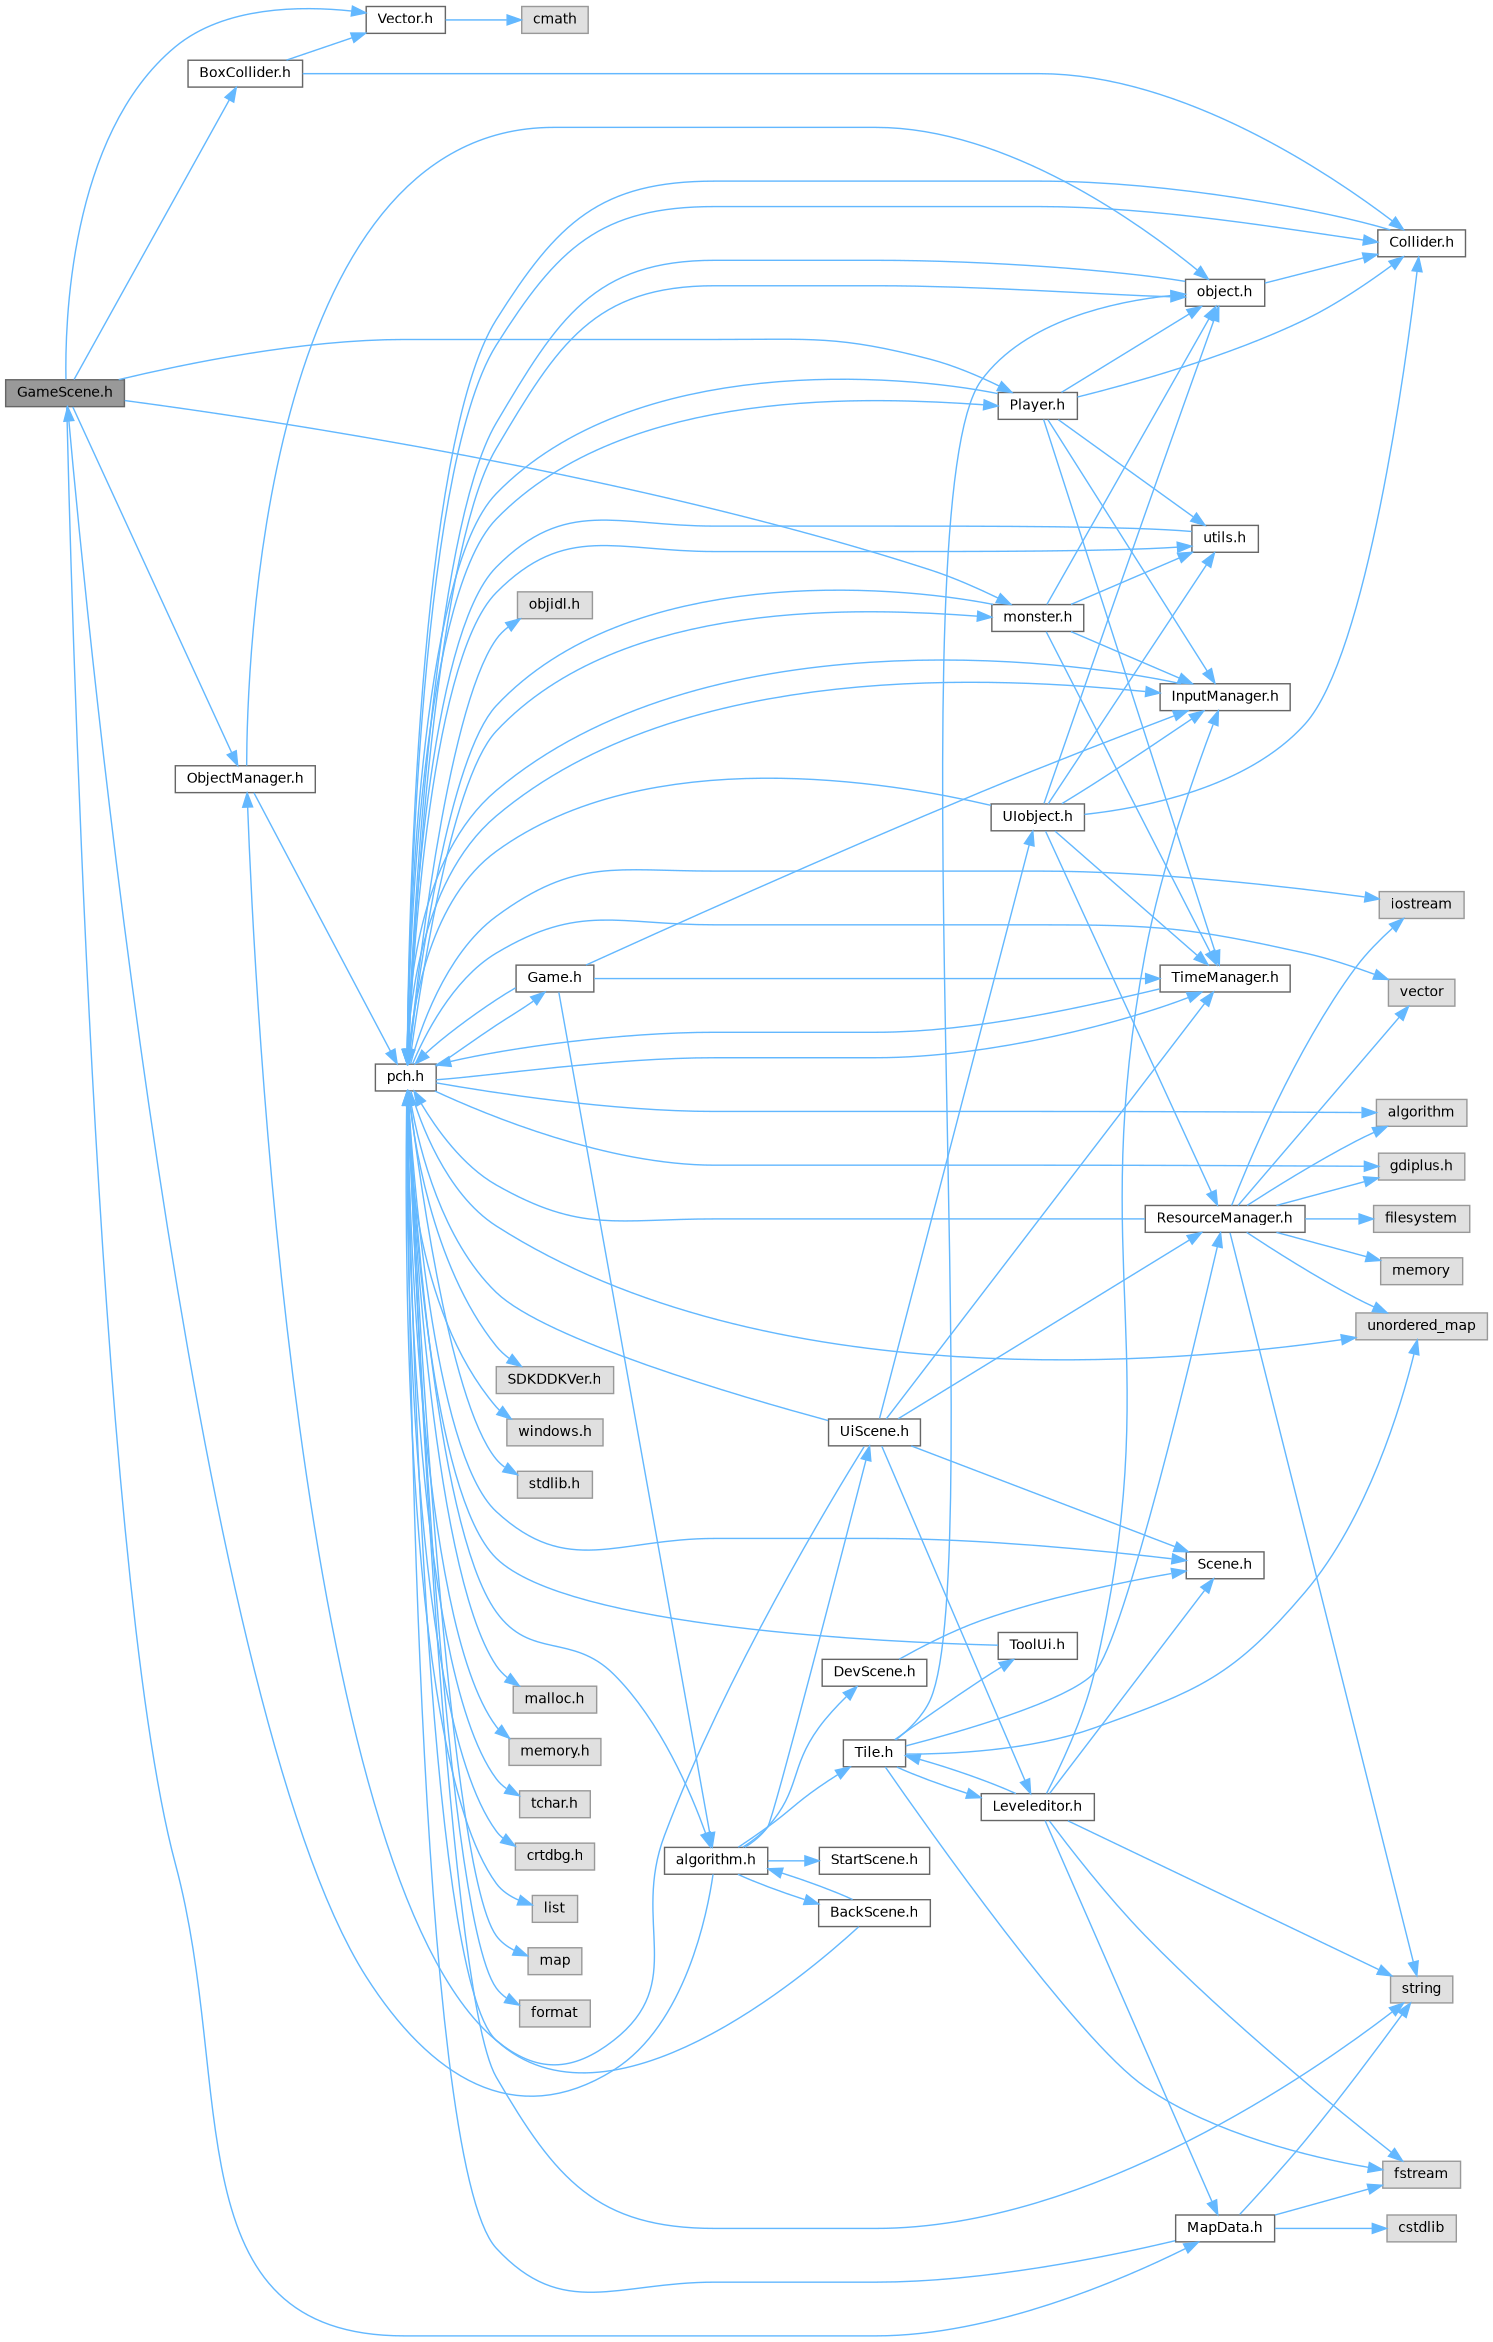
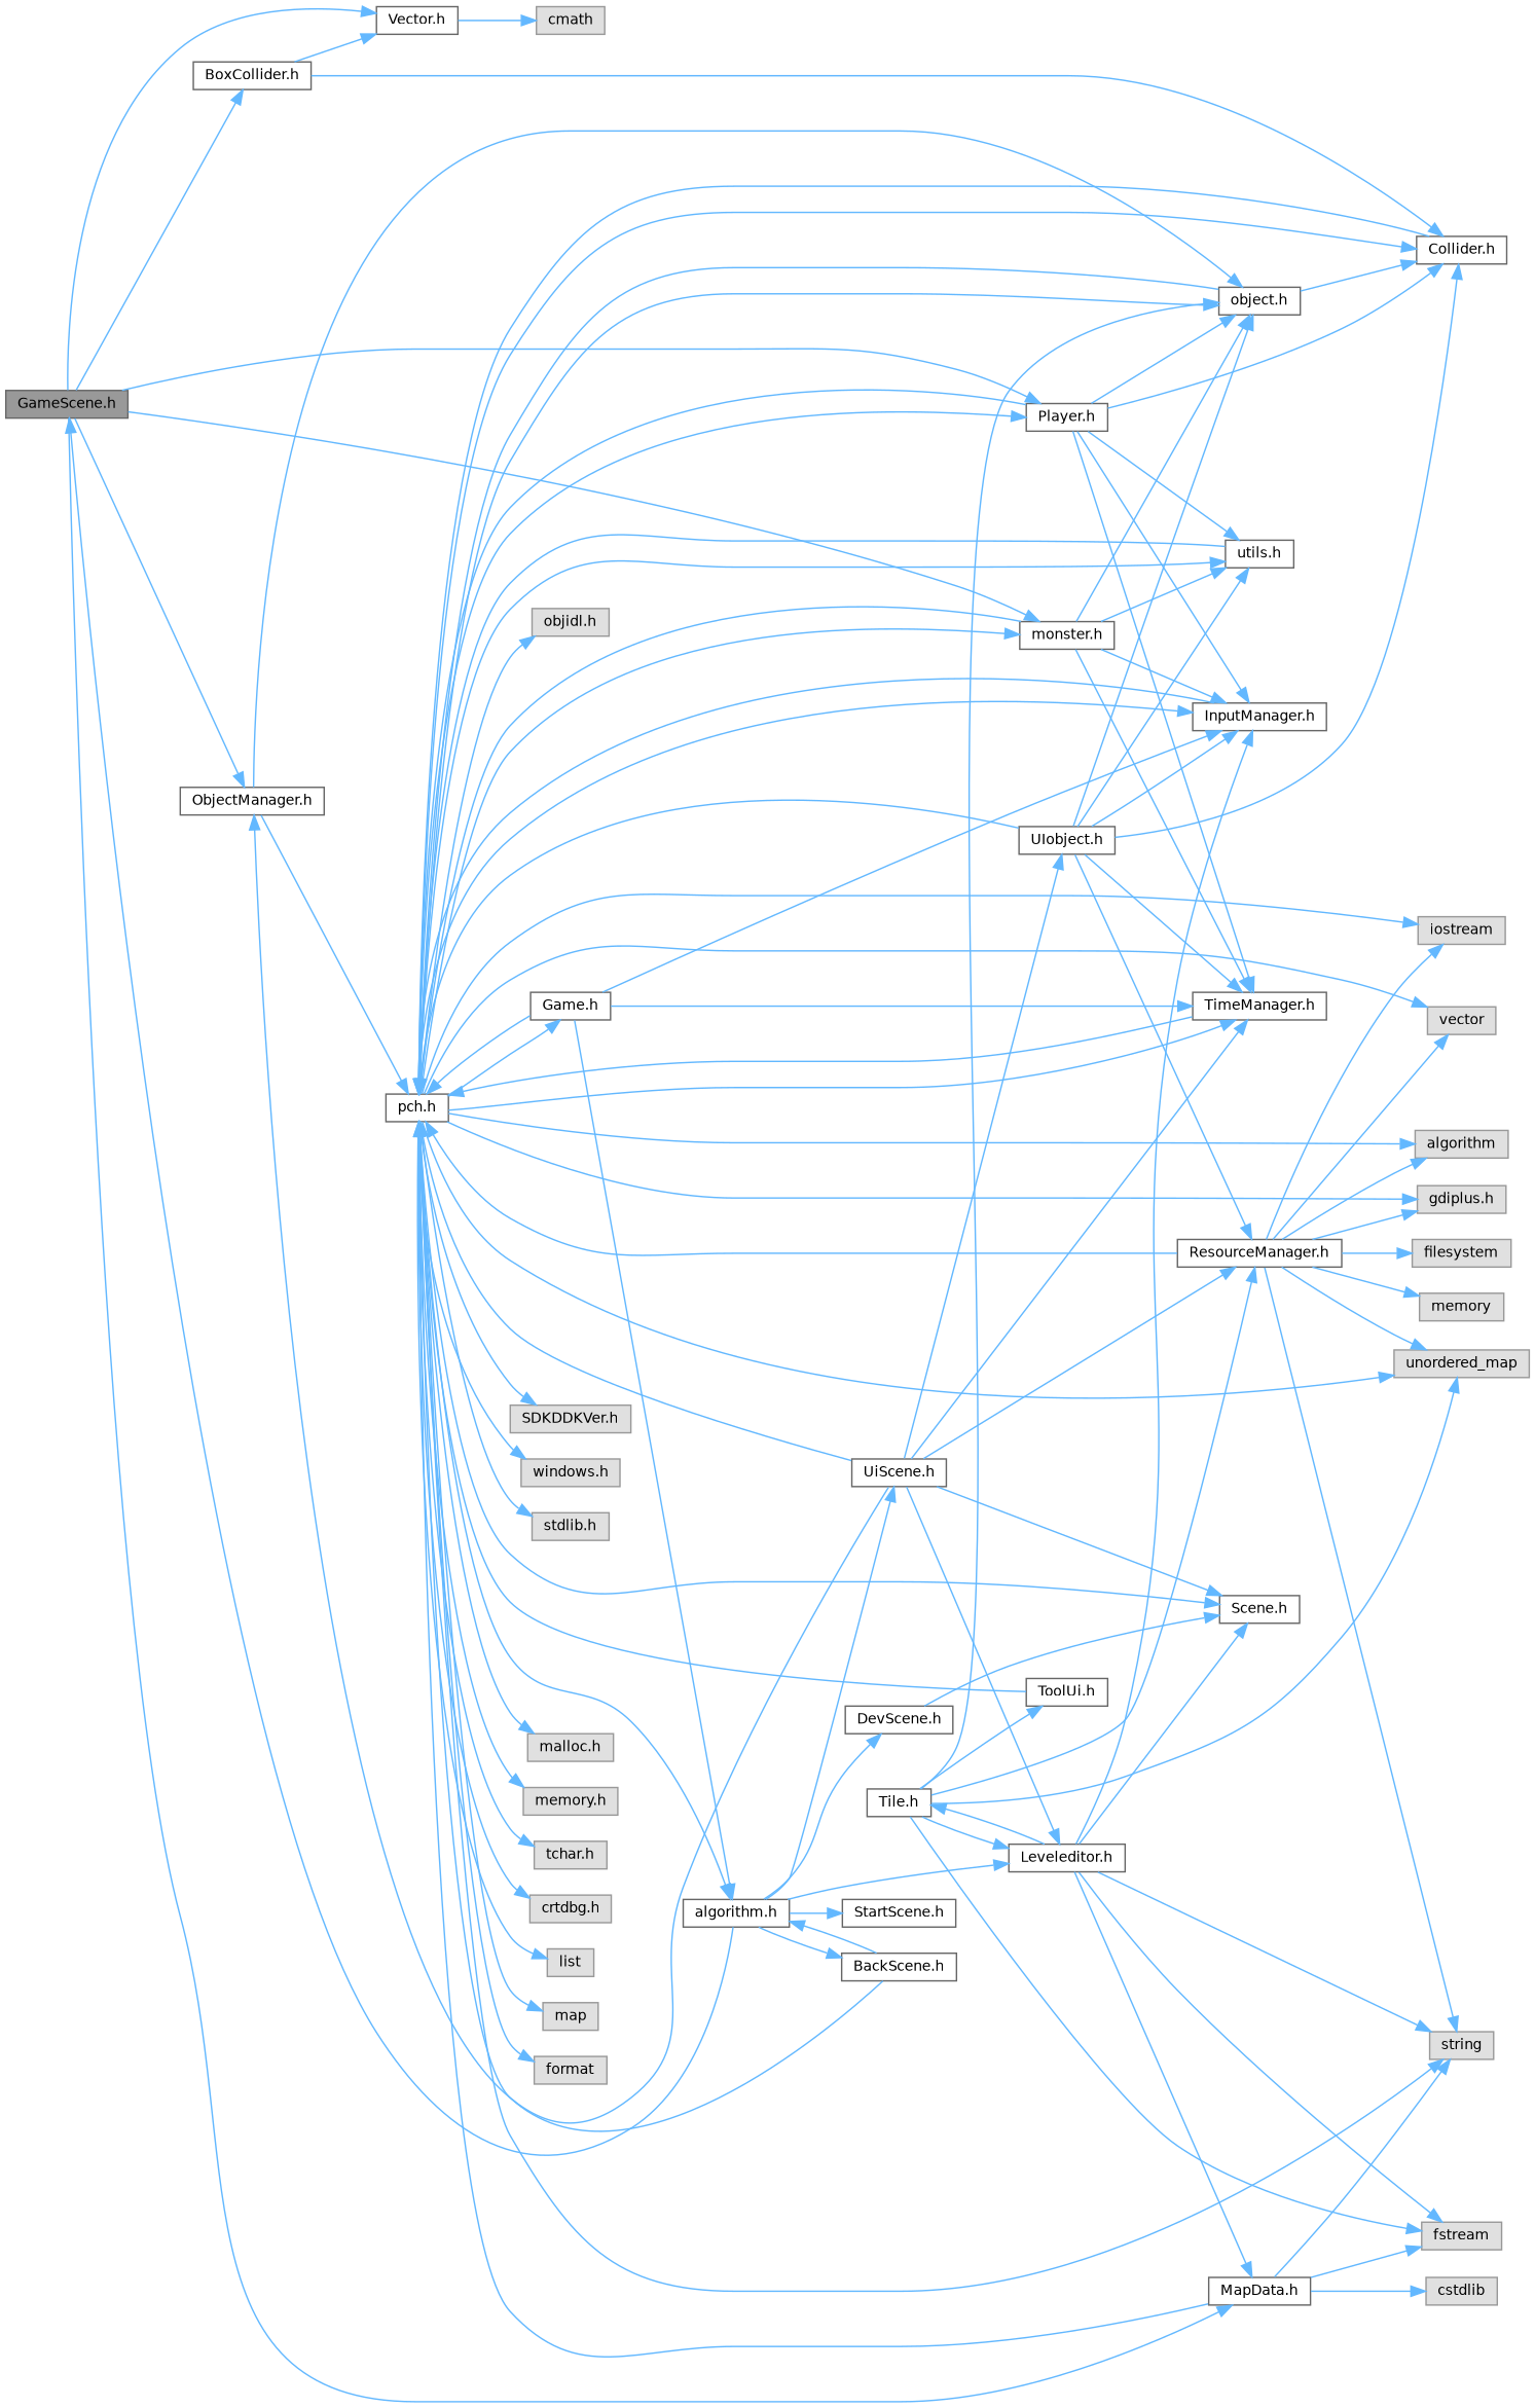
  digraph {
    rankdir=LR
    node [color=grey40 fillcolor=white fontname=Helvetica fontsize=10 shape=box style=filled]
    edge [color=steelblue1 fontname=Helvetica fontsize=10 labelfontname=Helvetica labelfontsize=10 style=solid]
    n1 [color=gray40 fillcolor=grey60 fontcolor=black height=0.2 label="GameScene.h" width=0.4]
    n2 [height=0.2 label="Vector.h" width=0.4]
    n3 [height=0.2 label="ObjectManager.h" width=0.4]
    n4 [height=0.2 label="Player.h" width=0.4]
    n5 [height=0.2 label="monster.h" width=0.4]
    n6 [height=0.2 label="BoxCollider.h" width=0.4]
    n7 [height=0.2 label="MapData.h" width=0.4]
    n8 [height=0.2 label="Scene.h" width=0.4]
    n9 [color=grey60 fillcolor="#E0E0E0" height=0.2 label=cmath width=0.4]
    n10 [height=0.2 label="pch.h" width=0.4]
    n11 [height=0.2 label="object.h" width=0.4]
    n12 [height=0.2 label="InputManager.h" width=0.4]
    n13 [height=0.2 label="Collider.h" width=0.4]
    n14 [height=0.2 label="TimeManager.h" width=0.4]
    n15 [height=0.2 label="utils.h" width=0.4]
    n16 [color=grey60 fillcolor="#E0E0E0" height=0.2 label="SDKDDKVer.h" width=0.4]
    n17 [color=grey60 fillcolor="#E0E0E0" height=0.2 label="windows.h" width=0.4]
    n18 [color=grey60 fillcolor="#E0E0E0" height=0.2 label="stdlib.h" width=0.4]
    n19 [color=grey60 fillcolor="#E0E0E0" height=0.2 label="malloc.h" width=0.4]
    n20 [color=grey60 fillcolor="#E0E0E0" height=0.2 label="memory.h" width=0.4]
    n21 [color=grey60 fillcolor="#E0E0E0" height=0.2 label="tchar.h" width=0.4]
    n22 [color=grey60 fillcolor="#E0E0E0" height=0.2 label="crtdbg.h" width=0.4]
    n23 [color=grey60 fillcolor="#E0E0E0" height=0.2 label=iostream width=0.4]
    n24 [color=grey60 fillcolor="#E0E0E0" height=0.2 label=vector width=0.4]
    n25 [color=grey60 fillcolor="#E0E0E0" height=0.2 label=string width=0.4]
    n26 [color=grey60 fillcolor="#E0E0E0" height=0.2 label=list width=0.4]
    n27 [color=grey60 fillcolor="#E0E0E0" height=0.2 label=map width=0.4]
    n28 [color=grey60 fillcolor="#E0E0E0" height=0.2 label=unordered_map width=0.4]
    n29 [color=grey60 fillcolor="#E0E0E0" height=0.2 label=algorithm width=0.4]
    n30 [color=grey60 fillcolor="#E0E0E0" height=0.2 label=format width=0.4]
    n31 [color=grey60 fillcolor="#E0E0E0" height=0.2 label="objidl.h" width=0.4]
    n32 [color=grey60 fillcolor="#E0E0E0" height=0.2 label="gdiplus.h" width=0.4]
    n33 [height=0.2 label="algorithm.h" width=0.4]
    n34 [height=0.2 label="Game.h" width=0.4]
    n35 [height=0.2 label="DevScene.h" width=0.4]
    n36 [height=0.2 label="Leveleditor.h" width=0.4]
    n37 [height=0.2 label="StartScene.h" width=0.4]
    n38 [height=0.2 label="UiScene.h" width=0.4]
    n39 [height=0.2 label="BackScene.h" width=0.4]
    n40 [color=grey60 fillcolor="#E0E0E0" height=0.2 label=fstream width=0.4]
    n41 [height=0.2 label="Tile.h" width=0.4]
    n42 [height=0.2 label="ResourceManager.h" width=0.4]
    n43 [height=0.2 label="UIobject.h" width=0.4]
    n44 [color=grey60 fillcolor="#E0E0E0" height=0.2 label=cstdlib width=0.4]
    n45 [height=0.2 label="ToolUi.h" width=0.4]
    n46 [color=grey60 fillcolor="#E0E0E0" height=0.2 label=filesystem width=0.4]
    n47 [color=grey60 fillcolor="#E0E0E0" height=0.2 label=memory width=0.4]
    n1 -> n2
    n1 -> n3
    n1 -> n4
    n1 -> n5
    n1 -> n6
    n1 -> n7
    n2 -> n9
    n3 -> n10
    n3 -> n11
    n4 -> n10
    n4 -> n11
    n4 -> n12
    n4 -> n13
    n4 -> n14
    n4 -> n15
    n5 -> n10
    n5 -> n11
    n5 -> n12
    n5 -> n14
    n5 -> n15
    n6 -> n2
    n6 -> n13
    n7 -> n10
    n7 -> n25
    n7 -> n40
    n7 -> n44
    n10 -> n4
    n10 -> n5
    n10 -> n8
    n10 -> n11
    n10 -> n12
    n10 -> n13
    n10 -> n14
    n10 -> n15
    n10 -> n16
    n10 -> n17
    n10 -> n18
    n10 -> n19
    n10 -> n20
    n10 -> n21
    n10 -> n22
    n10 -> n23
    n10 -> n24
    n10 -> n25
    n10 -> n26
    n10 -> n27
    n10 -> n28
    n10 -> n29
    n10 -> n30
    n10 -> n31
    n10 -> n32
    n10 -> n33
    n10 -> n34
    n11 -> n10
    n11 -> n13
    n12 -> n10
    n13 -> n10
    n14 -> n10
    n15 -> n10
    n33 -> n1
    n33 -> n35
-   n33 -> n41
+   n33 -> n36
    n33 -> n37
    n33 -> n38
    n33 -> n39
    n34 -> n10
    n34 -> n12
    n34 -> n14
    n34 -> n33
    n35 -> n8
    n36 -> n7
    n36 -> n8
    n36 -> n12
    n36 -> n25
    n36 -> n40
    n36 -> n41
    n38 -> n3
    n38 -> n8
    n38 -> n10
    n38 -> n14
    n38 -> n36
    n38 -> n42
    n38 -> n43
    n39 -> n10
    n39 -> n33
    n41 -> n11
    n41 -> n28
    n41 -> n36
    n41 -> n40
    n41 -> n42
    n41 -> n45
    n42 -> n10
    n42 -> n23
    n42 -> n24
    n42 -> n25
    n42 -> n28
    n42 -> n29
    n42 -> n32
    n42 -> n46
    n42 -> n47
    n43 -> n10
    n43 -> n11
    n43 -> n12
    n43 -> n13
    n43 -> n14
    n43 -> n15
    n43 -> n42
    n45 -> n10
  }
